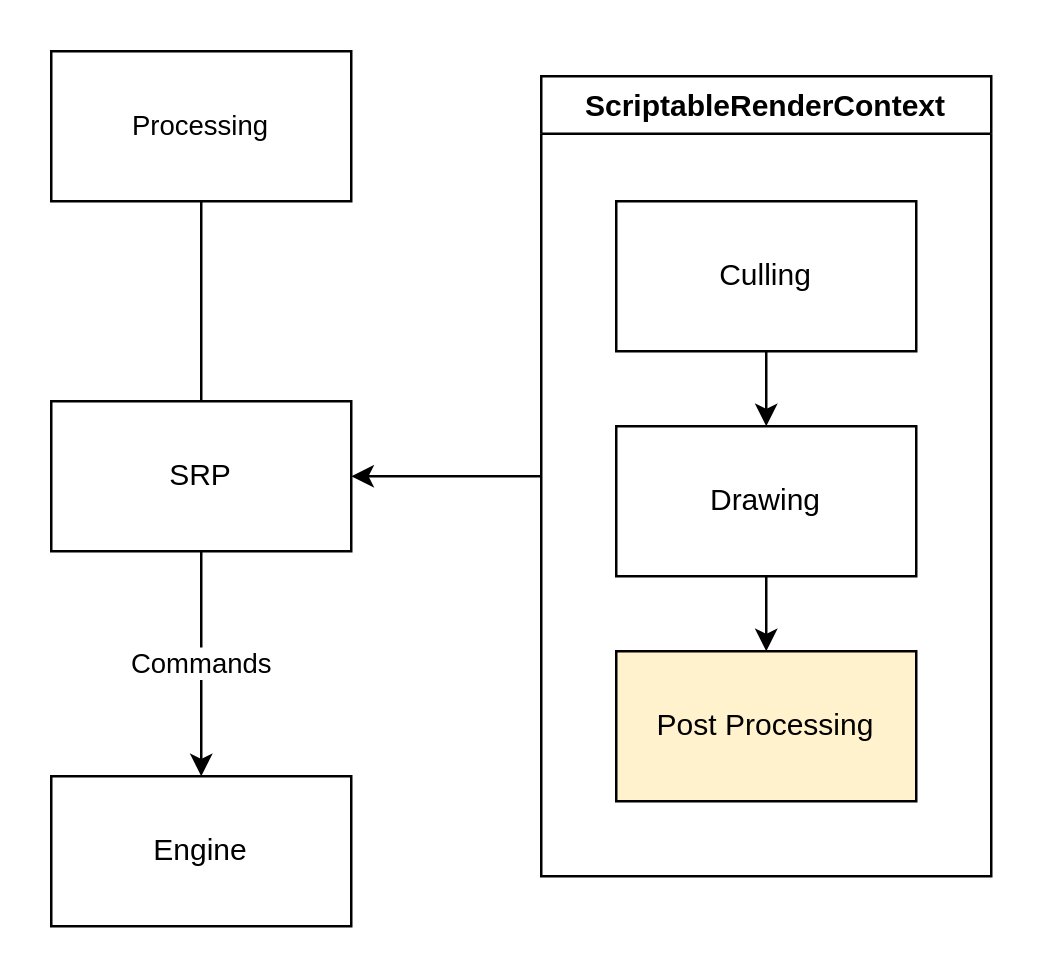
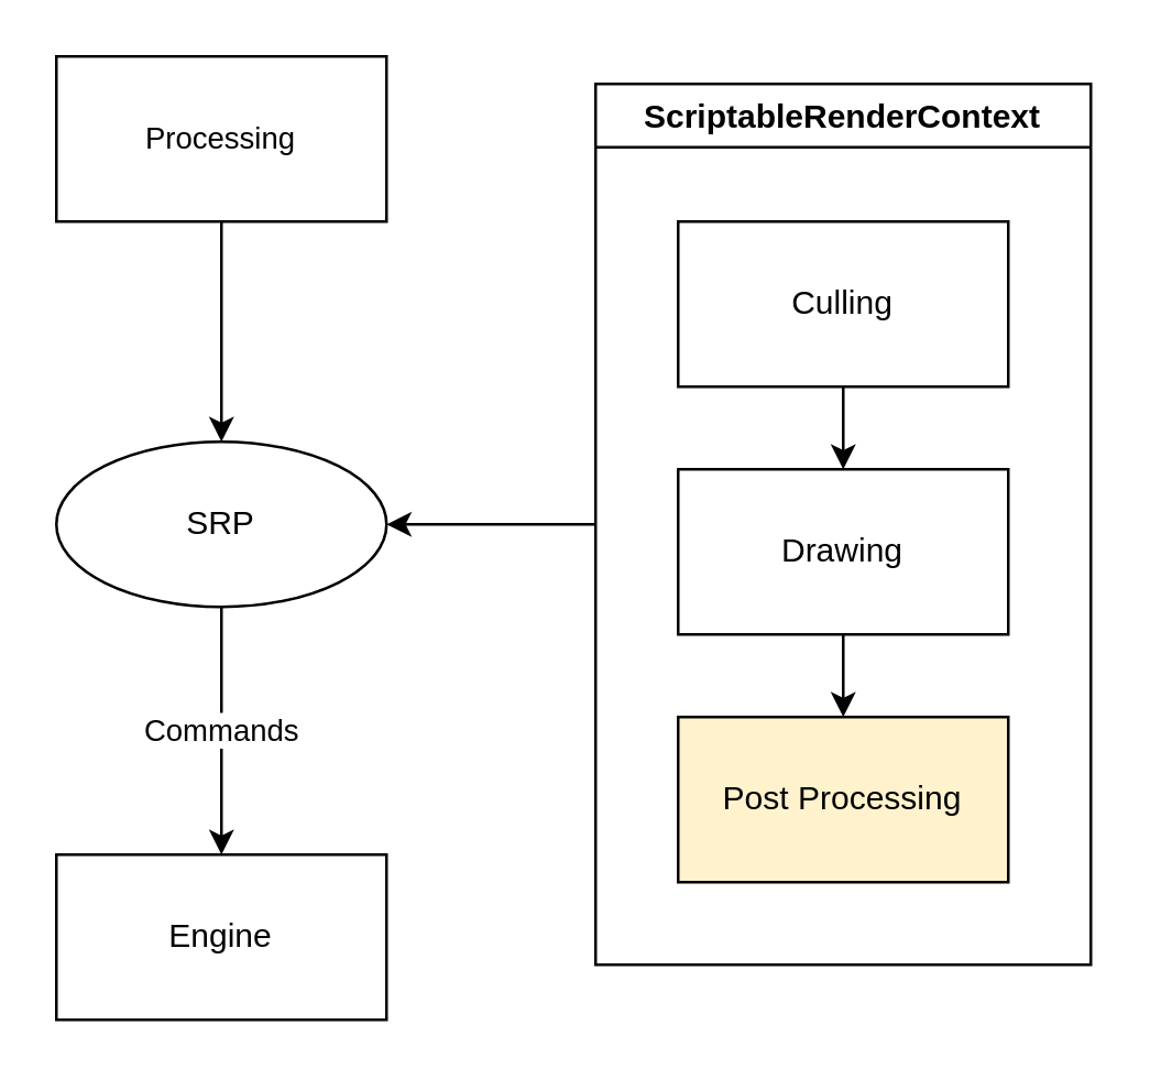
  <mxCell id="0" />
  <mxCell id="1" parent="0" />
  <mxCell id="2" value="Commands" style="edgeStyle=orthogonalEdgeStyle;rounded=0;orthogonalLoop=1;jettySize=auto;html=1;" edge="1" parent="1" source="3" target="6"><mxGeometry relative="1" as="geometry" /></mxCell>
- <mxCell id="3" value="SRP" style="rounded=0;whiteSpace=wrap;html=1;" vertex="1" parent="1"><mxGeometry x="20" y="160" width="120" height="60" as="geometry" /></mxCell>
- <mxCell id="4" value="" style="edgeStyle=orthogonalEdgeStyle;rounded=0;orthogonalLoop=1;jettySize=auto;html=1;endArrow=none;" edge="1" parent="1" source="5" target="3"><mxGeometry relative="1" as="geometry" /></mxCell>
+ <mxCell id="3" value="SRP" style="ellipse;whiteSpace=wrap;html=1;" vertex="1" parent="1"><mxGeometry x="20" y="160" width="120" height="60" as="geometry" /></mxCell>
+ <mxCell id="4" value="" style="edgeStyle=orthogonalEdgeStyle;rounded=0;orthogonalLoop=1;jettySize=auto;html=1;" edge="1" parent="1" source="5" target="3"><mxGeometry relative="1" as="geometry" /></mxCell>
  <mxCell id="5" value="&lt;span style=&quot;font-size: 11px ; background-color: rgb(255 , 255 , 255)&quot;&gt;Processing&lt;/span&gt;" style="rounded=0;whiteSpace=wrap;html=1;" vertex="1" parent="1"><mxGeometry x="20" y="20" width="120" height="60" as="geometry" /></mxCell>
  <mxCell id="6" value="Engine" style="rounded=0;whiteSpace=wrap;html=1;" vertex="1" parent="1"><mxGeometry x="20" y="310" width="120" height="60" as="geometry" /></mxCell>
  <mxCell id="7" value="ScriptableRenderContext" style="swimlane;" vertex="1" parent="1"><mxGeometry x="216" y="30" width="180" height="320" as="geometry"><mxRectangle x="430" y="290" width="210" height="23" as="alternateBounds" /></mxGeometry></mxCell>
  <mxCell id="8" value="" style="edgeStyle=orthogonalEdgeStyle;rounded=0;orthogonalLoop=1;jettySize=auto;html=1;" edge="1" parent="7" source="9" target="11"><mxGeometry relative="1" as="geometry" /></mxCell>
  <mxCell id="9" value="Culling" style="rounded=0;whiteSpace=wrap;html=1;" vertex="1" parent="7"><mxGeometry x="30" y="50" width="120" height="60" as="geometry" /></mxCell>
  <mxCell id="10" value="" style="edgeStyle=orthogonalEdgeStyle;rounded=0;orthogonalLoop=1;jettySize=auto;html=1;" edge="1" parent="7" source="11" target="12"><mxGeometry relative="1" as="geometry" /></mxCell>
  <mxCell id="11" value="Drawing" style="rounded=0;whiteSpace=wrap;html=1;" vertex="1" parent="7"><mxGeometry x="30" y="140" width="120" height="60" as="geometry" /></mxCell>
  <mxCell id="12" value="Post Processing" style="rounded=0;whiteSpace=wrap;html=1;fillColor=#fff2cc;" vertex="1" parent="7"><mxGeometry x="30" y="230" width="120" height="60" as="geometry" /></mxCell>
  <mxCell id="13" value="" style="edgeStyle=orthogonalEdgeStyle;rounded=0;orthogonalLoop=1;jettySize=auto;html=1;exitX=0;exitY=0.5;exitDx=0;exitDy=0;" edge="1" parent="1" source="7" target="3"><mxGeometry relative="1" as="geometry"><mxPoint x="90" y="100" as="sourcePoint" /><mxPoint x="90" y="170" as="targetPoint" /></mxGeometry></mxCell>
